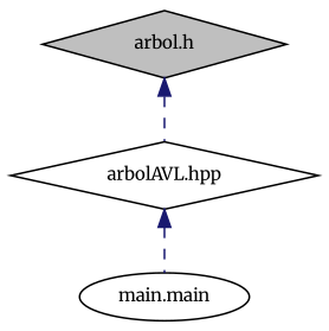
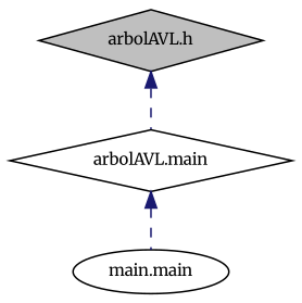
  digraph {
    fontname=Merriweather
    node [color=black fillcolor=white fontname=Merriweather fontsize=10 shape=diamond style=filled]
    edge [color=midnightblue dir=back fontname=Merriweather fontsize=10 labelfontname=Helvetica labelfontsize=10 style=dashed]
-   n1 [fillcolor=grey75 fontcolor=black height=0.2 label="arbol.h" width=0.4]
-   n2 [height=0.2 label="arbolAVL.hpp" width=0.4]
+   n1 [fillcolor=grey75 fontcolor=black height=0.2 label="arbolAVL.h" width=0.4]
+   n2 [height=0.2 label="arbolAVL.main" width=0.4]
    n3 [height=0.2 label="main.main" shape=ellipse width=0.4]
    n1 -> n2
    n2 -> n3
  }
